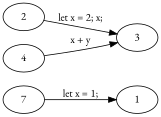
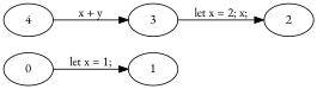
  digraph {
    fontname="EB Garamond"
    rankdir=LR
    node [fontname="EB Garamond"]
    edge [fontname="EB Garamond"]
-   0 [label=7]
+   0
    1
    2
    3
    4
    0 -> 1 [label="let x = 1;"]
-   2 -> 3 [label="let x = 2; x;"]
+   3 -> 2 [label="let x = 2; x;"]
    4 -> 3 [label="x + y"]
  }
